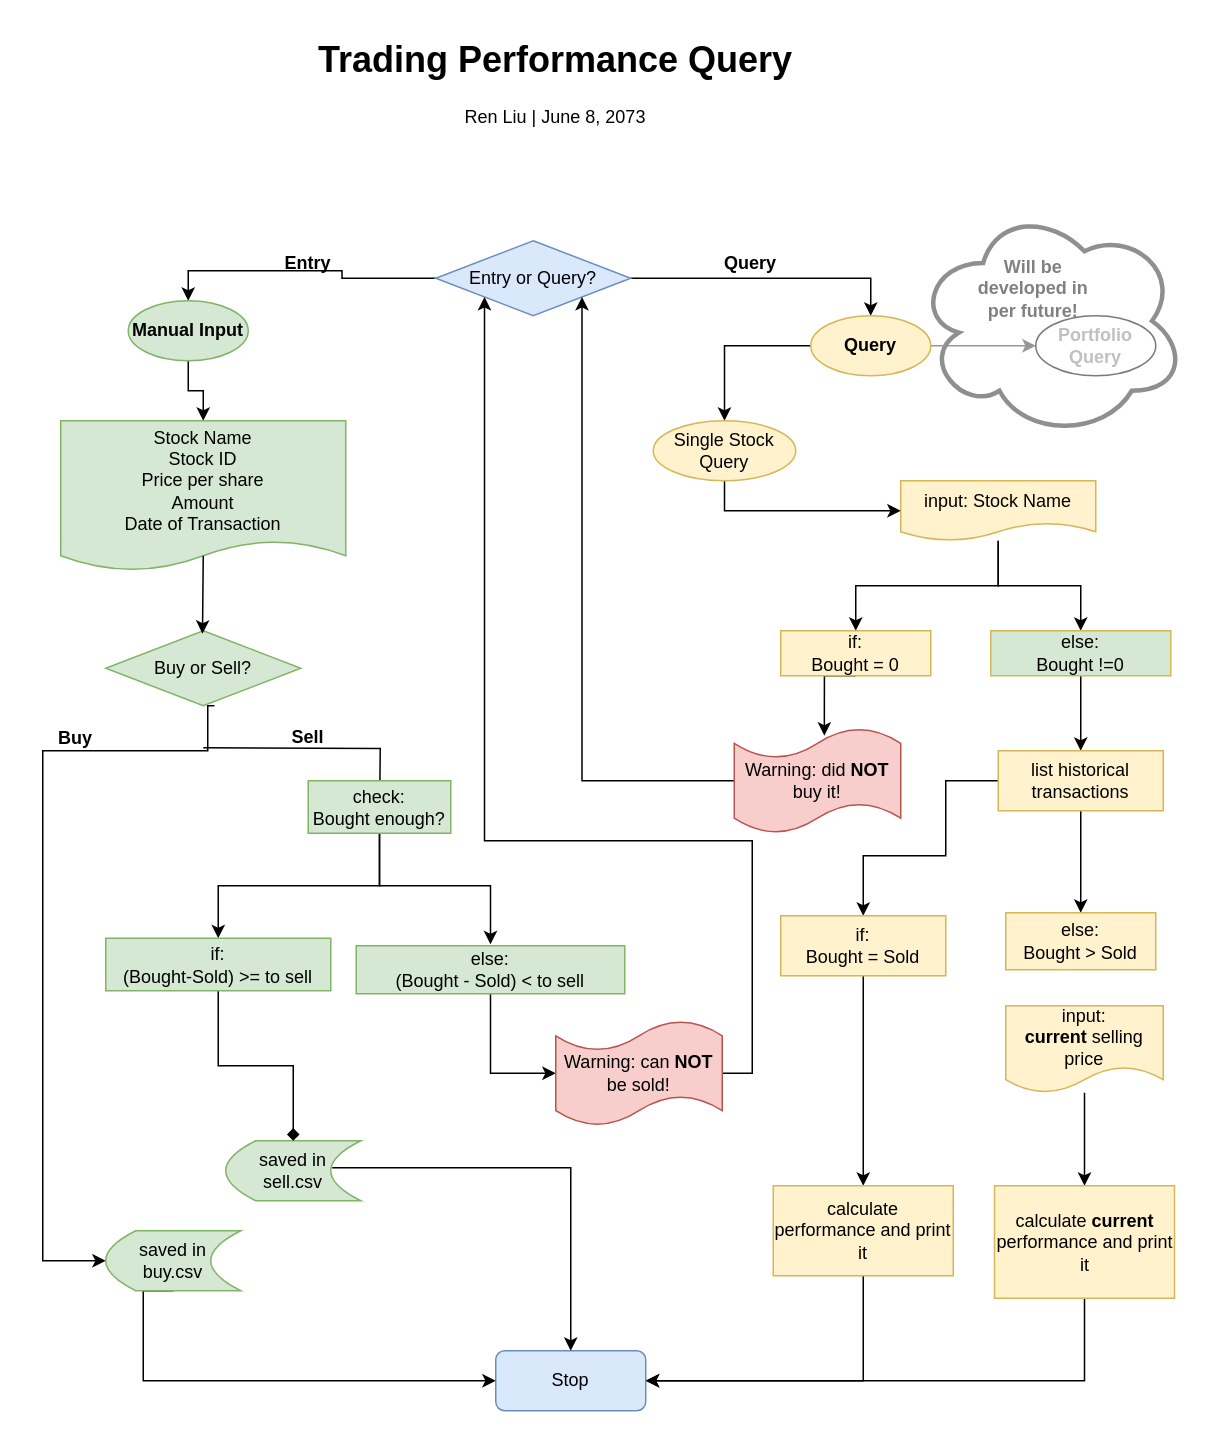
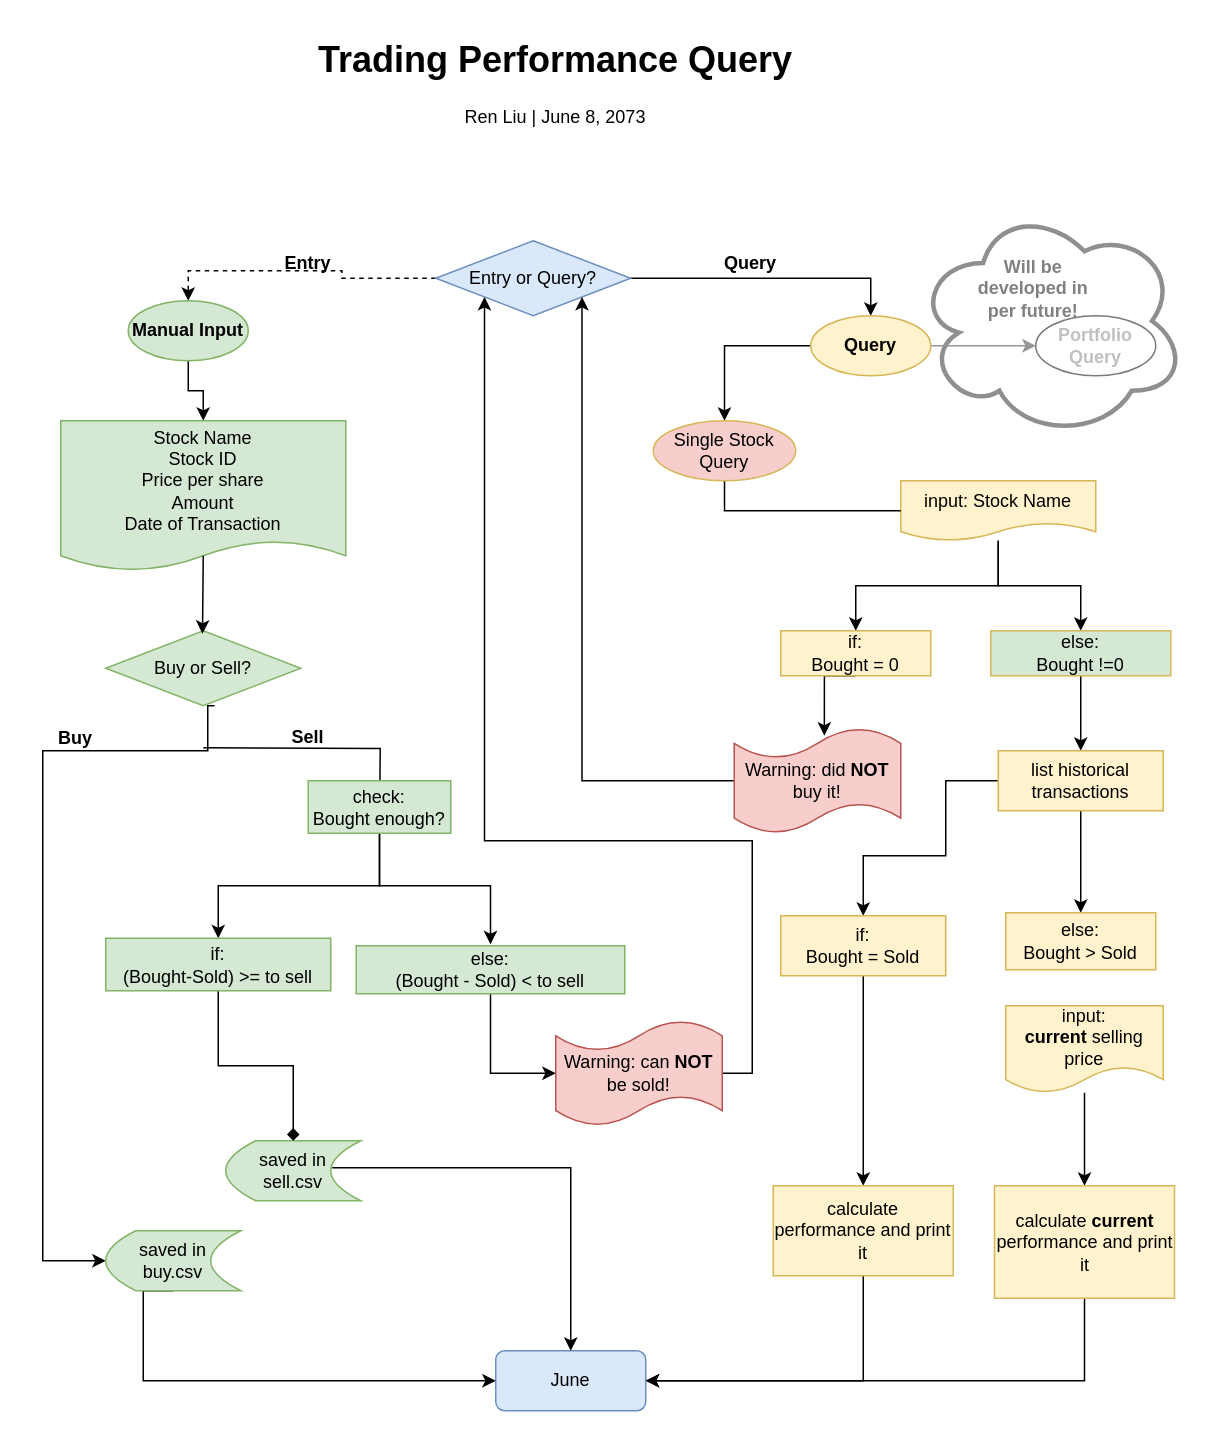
  <mxCell id="0" />
  <mxCell id="1" parent="0" />
  <mxCell id="2" value="" style="ellipse;shape=cloud;whiteSpace=wrap;html=1;align=center;verticalAlign=middle;fontColor=#c0c0c0;strokeColor=#8f8f8f;strokeWidth=3;" vertex="1" parent="1"><mxGeometry x="610" y="136" width="180" height="155" as="geometry" /></mxCell>
  <mxCell id="3" value="&lt;h1&gt;Trading Performance Query&lt;br&gt;&lt;/h1&gt;&lt;p&gt;Ren Liu | June 8, 2073&lt;br&gt;&lt;/p&gt;" style="text;html=1;strokeColor=none;fillColor=none;spacing=5;spacingTop=-20;whiteSpace=wrap;overflow=hidden;rounded=0;align=center;" vertex="1" parent="1"><mxGeometry x="160" y="20" width="420" height="70" as="geometry" /></mxCell>
- <mxCell id="4" value="Stop" style="rounded=1;whiteSpace=wrap;html=1;fillColor=#dae8fc;strokeColor=#6c8ebf;" vertex="1" parent="1"><mxGeometry x="330" y="900" width="100" height="40" as="geometry" /></mxCell>
- <mxCell id="5" style="edgeStyle=orthogonalEdgeStyle;rounded=0;orthogonalLoop=1;jettySize=auto;html=1;exitX=0;exitY=0.5;exitDx=0;exitDy=0;entryX=0.5;entryY=0;entryDx=0;entryDy=0;" edge="1" parent="1" source="7" target="12"><mxGeometry relative="1" as="geometry" /></mxCell>
+ <mxCell id="4" value="June" style="rounded=1;whiteSpace=wrap;html=1;fillColor=#dae8fc;strokeColor=#6c8ebf;" vertex="1" parent="1"><mxGeometry x="330" y="900" width="100" height="40" as="geometry" /></mxCell>
+ <mxCell id="5" style="edgeStyle=orthogonalEdgeStyle;rounded=0;orthogonalLoop=1;jettySize=auto;html=1;exitX=0;exitY=0.5;exitDx=0;exitDy=0;entryX=0.5;entryY=0;entryDx=0;entryDy=0;dashed=1;" edge="1" parent="1" source="7" target="12"><mxGeometry relative="1" as="geometry" /></mxCell>
  <mxCell id="6" style="edgeStyle=orthogonalEdgeStyle;rounded=0;orthogonalLoop=1;jettySize=auto;html=1;exitX=1;exitY=0.5;exitDx=0;exitDy=0;entryX=0.5;entryY=0;entryDx=0;entryDy=0;" edge="1" parent="1" source="7" target="10"><mxGeometry relative="1" as="geometry" /></mxCell>
  <mxCell id="7" value="Entry or Query?" style="rhombus;whiteSpace=wrap;html=1;fillColor=#dae8fc;strokeColor=#6c8ebf;" vertex="1" parent="1"><mxGeometry x="290" y="160" width="130" height="50" as="geometry" /></mxCell>
  <mxCell id="8" value="" style="edgeStyle=orthogonalEdgeStyle;rounded=0;orthogonalLoop=1;jettySize=auto;html=1;strokeColor=#969696;" edge="1" parent="1" source="10" target="38"><mxGeometry relative="1" as="geometry" /></mxCell>
  <mxCell id="9" value="" style="edgeStyle=orthogonalEdgeStyle;rounded=0;orthogonalLoop=1;jettySize=auto;html=1;" edge="1" parent="1" source="10" target="40"><mxGeometry relative="1" as="geometry" /></mxCell>
  <mxCell id="10" value="Query" style="ellipse;whiteSpace=wrap;html=1;fillColor=#fff2cc;strokeColor=#d6b656;fontStyle=1" vertex="1" parent="1"><mxGeometry x="540" y="210" width="80" height="40" as="geometry" /></mxCell>
  <mxCell id="11" style="edgeStyle=orthogonalEdgeStyle;rounded=0;orthogonalLoop=1;jettySize=auto;html=1;exitX=0.5;exitY=1;exitDx=0;exitDy=0;entryX=0.5;entryY=0;entryDx=0;entryDy=0;" edge="1" parent="1" source="12" target="13"><mxGeometry relative="1" as="geometry" /></mxCell>
  <mxCell id="12" value="Manual Input" style="ellipse;whiteSpace=wrap;html=1;fontStyle=1;fillColor=#d5e8d4;strokeColor=#82b366;" vertex="1" parent="1"><mxGeometry x="85" y="200" width="80" height="40" as="geometry" /></mxCell>
  <mxCell id="13" value="&lt;div&gt;Stock Name&lt;/div&gt;&lt;div&gt;Stock ID&lt;/div&gt;&lt;div&gt;Price per share&lt;/div&gt;&lt;div&gt;Amount&lt;/div&gt;&lt;div&gt;Date of Transaction&lt;br&gt;&lt;/div&gt;" style="shape=document;whiteSpace=wrap;html=1;boundedLbl=1;size=0.2;fillColor=#d5e8d4;strokeColor=#82b366;" vertex="1" parent="1"><mxGeometry x="40" y="280" width="190" height="100" as="geometry" /></mxCell>
  <mxCell id="14" style="edgeStyle=orthogonalEdgeStyle;rounded=0;orthogonalLoop=1;jettySize=auto;html=1;exitX=0.5;exitY=1;exitDx=0;exitDy=0;entryX=0;entryY=0.5;entryDx=0;entryDy=0;" edge="1" parent="1" target="18"><mxGeometry relative="1" as="geometry"><mxPoint x="142.5" y="470" as="sourcePoint" /><mxPoint x="20" y="840" as="targetPoint" /><Array as="points"><mxPoint x="138" y="470" /><mxPoint x="138" y="500" /><mxPoint x="28" y="500" /><mxPoint x="28" y="840" /></Array></mxGeometry></mxCell>
  <mxCell id="15" style="edgeStyle=orthogonalEdgeStyle;rounded=0;orthogonalLoop=1;jettySize=auto;html=1;exitX=0.5;exitY=1;exitDx=0;exitDy=0;" edge="1" parent="1"><mxGeometry relative="1" as="geometry"><mxPoint x="135" y="498" as="sourcePoint" /><mxPoint x="252.5" y="548" as="targetPoint" /></mxGeometry></mxCell>
  <mxCell id="16" value="Buy or Sell?" style="rhombus;whiteSpace=wrap;html=1;fillColor=#d5e8d4;strokeColor=#82b366;" vertex="1" parent="1"><mxGeometry x="70" y="420" width="130" height="50" as="geometry" /></mxCell>
  <mxCell id="17" style="edgeStyle=orthogonalEdgeStyle;rounded=0;orthogonalLoop=1;jettySize=auto;html=1;exitX=0.5;exitY=1;exitDx=0;exitDy=0;entryX=0;entryY=0.5;entryDx=0;entryDy=0;" edge="1" parent="1" source="18" target="4"><mxGeometry relative="1" as="geometry"><mxPoint x="290" y="820" as="targetPoint" /><Array as="points"><mxPoint x="95" y="920" /></Array></mxGeometry></mxCell>
  <mxCell id="18" value="&lt;div&gt;saved in &lt;br&gt;&lt;/div&gt;&lt;div&gt;buy.csv&lt;/div&gt;" style="shape=dataStorage;whiteSpace=wrap;html=1;fixedSize=1;fillColor=#d5e8d4;strokeColor=#82b366;" vertex="1" parent="1"><mxGeometry x="70" y="820" width="90" height="40" as="geometry" /></mxCell>
  <mxCell id="19" style="edgeStyle=orthogonalEdgeStyle;rounded=0;orthogonalLoop=1;jettySize=auto;html=1;exitX=0.789;exitY=0.45;exitDx=0;exitDy=0;exitPerimeter=0;entryX=0.5;entryY=0;entryDx=0;entryDy=0;" edge="1" parent="1" source="20" target="4"><mxGeometry relative="1" as="geometry"><mxPoint x="360" y="790" as="targetPoint" /><Array as="points"><mxPoint x="380" y="778" /></Array></mxGeometry></mxCell>
  <mxCell id="20" value="&lt;div&gt;saved in &lt;br&gt;&lt;/div&gt;&lt;div&gt;sell.csv&lt;/div&gt;" style="shape=dataStorage;whiteSpace=wrap;html=1;fixedSize=1;fillColor=#d5e8d4;strokeColor=#82b366;" vertex="1" parent="1"><mxGeometry x="150" y="760" width="90" height="40" as="geometry" /></mxCell>
  <mxCell id="21" style="edgeStyle=orthogonalEdgeStyle;rounded=0;orthogonalLoop=1;jettySize=auto;html=1;exitX=0.5;exitY=1;exitDx=0;exitDy=0;entryX=0.5;entryY=0;entryDx=0;entryDy=0;" edge="1" parent="1" source="23" target="25"><mxGeometry relative="1" as="geometry" /></mxCell>
  <mxCell id="22" style="edgeStyle=orthogonalEdgeStyle;rounded=0;orthogonalLoop=1;jettySize=auto;html=1;exitX=0.5;exitY=1;exitDx=0;exitDy=0;entryX=0.5;entryY=0;entryDx=0;entryDy=0;" edge="1" parent="1"><mxGeometry relative="1" as="geometry"><mxPoint x="252.5" y="554" as="sourcePoint" /><mxPoint x="326.5" y="629" as="targetPoint" /><Array as="points"><mxPoint x="253" y="590" /><mxPoint x="327" y="590" /></Array></mxGeometry></mxCell>
  <mxCell id="23" value="&lt;div&gt;check:&lt;/div&gt;&lt;div&gt;Bought enough?&lt;br&gt;&lt;/div&gt;" style="rounded=0;whiteSpace=wrap;html=1;fillColor=#d5e8d4;strokeColor=#82b366;" vertex="1" parent="1"><mxGeometry x="205" y="520" width="95" height="35" as="geometry" /></mxCell>
  <mxCell id="24" style="edgeStyle=orthogonalEdgeStyle;rounded=0;orthogonalLoop=1;jettySize=auto;html=1;exitX=0.5;exitY=1;exitDx=0;exitDy=0;entryX=0.5;entryY=0;entryDx=0;entryDy=0;endArrow=diamond;" edge="1" parent="1" source="25" target="20"><mxGeometry relative="1" as="geometry" /></mxCell>
  <mxCell id="25" value="&lt;div&gt;if:&lt;/div&gt;&lt;div&gt;(Bought-Sold) &amp;gt;= to sell&lt;/div&gt;" style="rounded=0;whiteSpace=wrap;html=1;fillColor=#d5e8d4;strokeColor=#82b366;" vertex="1" parent="1"><mxGeometry x="70" y="625" width="150" height="35" as="geometry" /></mxCell>
  <mxCell id="26" style="edgeStyle=orthogonalEdgeStyle;rounded=0;orthogonalLoop=1;jettySize=auto;html=1;exitX=0.5;exitY=1;exitDx=0;exitDy=0;entryX=0;entryY=0.5;entryDx=0;entryDy=0;entryPerimeter=0;" edge="1" parent="1" source="27" target="29"><mxGeometry relative="1" as="geometry" /></mxCell>
  <mxCell id="27" value="&lt;div&gt;else:&lt;/div&gt;&lt;div&gt;(Bought - Sold) &amp;lt; to sell&lt;br&gt;&lt;/div&gt;" style="rounded=0;whiteSpace=wrap;html=1;fillColor=#d5e8d4;strokeColor=#82b366;" vertex="1" parent="1"><mxGeometry x="237" y="630" width="179" height="32" as="geometry" /></mxCell>
  <mxCell id="28" style="edgeStyle=orthogonalEdgeStyle;rounded=0;orthogonalLoop=1;jettySize=auto;html=1;exitX=1;exitY=0.5;exitDx=0;exitDy=0;exitPerimeter=0;entryX=0;entryY=1;entryDx=0;entryDy=0;" edge="1" parent="1" source="29" target="7"><mxGeometry relative="1" as="geometry"><Array as="points"><mxPoint x="501" y="715" /><mxPoint x="501" y="560" /><mxPoint x="323" y="560" /></Array></mxGeometry></mxCell>
  <mxCell id="29" value="Warning: can &lt;b&gt;NOT&lt;/b&gt; be sold!" style="shape=tape;whiteSpace=wrap;html=1;size=0.286;fillColor=#f8cecc;strokeColor=#b85450;" vertex="1" parent="1"><mxGeometry x="370" y="680" width="111" height="70" as="geometry" /></mxCell>
  <mxCell id="30" value="&lt;b&gt;Entry&lt;/b&gt;" style="text;html=1;strokeColor=none;fillColor=none;align=center;verticalAlign=middle;whiteSpace=wrap;rounded=0;" vertex="1" parent="1"><mxGeometry x="175" y="160" width="60" height="30" as="geometry" /></mxCell>
  <mxCell id="31" value="&lt;b&gt;Query&lt;/b&gt;" style="text;html=1;strokeColor=none;fillColor=none;align=center;verticalAlign=middle;whiteSpace=wrap;rounded=0;" vertex="1" parent="1"><mxGeometry x="470" y="160" width="60" height="30" as="geometry" /></mxCell>
  <mxCell id="32" value="Buy" style="text;html=1;strokeColor=none;fillColor=none;align=center;verticalAlign=middle;whiteSpace=wrap;rounded=0;fontStyle=1" vertex="1" parent="1"><mxGeometry x="20" y="480" width="60" height="24" as="geometry" /></mxCell>
  <mxCell id="33" value="Sell" style="text;html=1;strokeColor=none;fillColor=none;align=center;verticalAlign=middle;whiteSpace=wrap;rounded=0;fontStyle=1" vertex="1" parent="1"><mxGeometry x="175" y="476" width="60" height="30" as="geometry" /></mxCell>
  <mxCell id="34" value="" style="endArrow=classic;html=1;rounded=0;" edge="1" parent="1"><mxGeometry width="50" height="50" relative="1" as="geometry"><mxPoint x="135" y="370" as="sourcePoint" /><mxPoint x="134.5" y="422" as="targetPoint" /></mxGeometry></mxCell>
  <mxCell id="35" value="" style="edgeStyle=orthogonalEdgeStyle;rounded=0;orthogonalLoop=1;jettySize=auto;html=1;" edge="1" parent="1" source="37" target="42"><mxGeometry relative="1" as="geometry" /></mxCell>
  <mxCell id="36" value="" style="edgeStyle=orthogonalEdgeStyle;rounded=0;orthogonalLoop=1;jettySize=auto;html=1;" edge="1" parent="1" source="37" target="46"><mxGeometry relative="1" as="geometry" /></mxCell>
  <mxCell id="37" value="input: Stock Name" style="shape=document;whiteSpace=wrap;html=1;boundedLbl=1;fillColor=#fff2cc;strokeColor=#d6b656;" vertex="1" parent="1"><mxGeometry x="600" y="320" width="130" height="40" as="geometry" /></mxCell>
  <mxCell id="38" value="Portfolio Query" style="ellipse;whiteSpace=wrap;html=1;fontStyle=1;fontColor=#c0c0c0;labelBackgroundColor=none;strokeColor=#7A7A7A;" vertex="1" parent="1"><mxGeometry x="690" y="210" width="80" height="40" as="geometry" /></mxCell>
- <mxCell id="39" style="edgeStyle=orthogonalEdgeStyle;rounded=0;orthogonalLoop=1;jettySize=auto;html=1;exitX=0.5;exitY=1;exitDx=0;exitDy=0;entryX=0;entryY=0.5;entryDx=0;entryDy=0;" edge="1" parent="1" source="40" target="37"><mxGeometry relative="1" as="geometry" /></mxCell>
- <mxCell id="40" value="&lt;div&gt;Single Stock&lt;/div&gt;&lt;div&gt;Query&lt;/div&gt;" style="ellipse;whiteSpace=wrap;html=1;fillColor=#fff2cc;strokeColor=#d6b656;" vertex="1" parent="1"><mxGeometry x="435" y="280" width="95" height="40" as="geometry" /></mxCell>
+ <mxCell id="39" style="edgeStyle=orthogonalEdgeStyle;rounded=0;orthogonalLoop=1;jettySize=auto;html=1;exitX=0.5;exitY=1;exitDx=0;exitDy=0;entryX=0;entryY=0.5;entryDx=0;entryDy=0;endArrow=none;" edge="1" parent="1" source="40" target="37"><mxGeometry relative="1" as="geometry" /></mxCell>
+ <mxCell id="40" value="&lt;div&gt;Single Stock&lt;/div&gt;&lt;div&gt;Query&lt;/div&gt;" style="ellipse;whiteSpace=wrap;html=1;fillColor=#f8cecc;strokeColor=#d6b656;" vertex="1" parent="1"><mxGeometry x="435" y="280" width="95" height="40" as="geometry" /></mxCell>
  <mxCell id="41" style="edgeStyle=orthogonalEdgeStyle;rounded=0;orthogonalLoop=1;jettySize=auto;html=1;exitX=0.5;exitY=1;exitDx=0;exitDy=0;entryX=0.541;entryY=0.071;entryDx=0;entryDy=0;entryPerimeter=0;" edge="1" parent="1" source="42" target="44"><mxGeometry relative="1" as="geometry"><Array as="points"><mxPoint x="550" y="450" /></Array></mxGeometry></mxCell>
  <mxCell id="42" value="&lt;div&gt;if:&lt;/div&gt;&lt;div&gt;Bought = 0&lt;br&gt;&lt;/div&gt;" style="whiteSpace=wrap;html=1;fillColor=#fff2cc;strokeColor=#d6b656;" vertex="1" parent="1"><mxGeometry x="520" y="420" width="100" height="30" as="geometry" /></mxCell>
  <mxCell id="43" style="edgeStyle=orthogonalEdgeStyle;rounded=0;orthogonalLoop=1;jettySize=auto;html=1;exitX=0;exitY=0.5;exitDx=0;exitDy=0;exitPerimeter=0;entryX=1;entryY=1;entryDx=0;entryDy=0;" edge="1" parent="1" source="44" target="7"><mxGeometry relative="1" as="geometry" /></mxCell>
  <mxCell id="44" value="Warning: did &lt;b&gt;NOT&lt;/b&gt; buy it!" style="shape=tape;whiteSpace=wrap;html=1;size=0.286;fillColor=#f8cecc;strokeColor=#b85450;" vertex="1" parent="1"><mxGeometry x="489" y="485" width="111" height="70" as="geometry" /></mxCell>
  <mxCell id="45" value="" style="edgeStyle=orthogonalEdgeStyle;rounded=0;orthogonalLoop=1;jettySize=auto;html=1;" edge="1" parent="1" source="46" target="49"><mxGeometry relative="1" as="geometry" /></mxCell>
  <mxCell id="46" value="&lt;div&gt;else:&lt;/div&gt;&lt;div&gt;Bought !=0&lt;br&gt;&lt;/div&gt;" style="whiteSpace=wrap;html=1;fillColor=#d5e8d4;strokeColor=#d6b656;" vertex="1" parent="1"><mxGeometry x="660" y="420" width="120" height="30" as="geometry" /></mxCell>
  <mxCell id="47" value="" style="edgeStyle=orthogonalEdgeStyle;rounded=0;orthogonalLoop=1;jettySize=auto;html=1;" edge="1" parent="1" source="49" target="52"><mxGeometry relative="1" as="geometry" /></mxCell>
  <mxCell id="48" style="edgeStyle=orthogonalEdgeStyle;rounded=0;orthogonalLoop=1;jettySize=auto;html=1;exitX=0;exitY=0.5;exitDx=0;exitDy=0;entryX=0.5;entryY=0;entryDx=0;entryDy=0;" edge="1" parent="1" source="49" target="51"><mxGeometry relative="1" as="geometry"><Array as="points"><mxPoint x="630" y="520" /><mxPoint x="630" y="570" /><mxPoint x="575" y="570" /></Array></mxGeometry></mxCell>
  <mxCell id="49" value="list historical transactions" style="whiteSpace=wrap;html=1;fillColor=#fff2cc;strokeColor=#d6b656;" vertex="1" parent="1"><mxGeometry x="665" y="500" width="110" height="40" as="geometry" /></mxCell>
  <mxCell id="50" value="" style="edgeStyle=orthogonalEdgeStyle;rounded=0;orthogonalLoop=1;jettySize=auto;html=1;" edge="1" parent="1" source="51" target="54"><mxGeometry relative="1" as="geometry" /></mxCell>
  <mxCell id="51" value="&lt;div&gt;if:&lt;/div&gt;&lt;div&gt;Bought = Sold&lt;br&gt;&lt;/div&gt;" style="whiteSpace=wrap;html=1;fillColor=#fff2cc;strokeColor=#d6b656;" vertex="1" parent="1"><mxGeometry x="520" y="610" width="110" height="40" as="geometry" /></mxCell>
  <mxCell id="52" value="&lt;div&gt;else:&lt;/div&gt;&lt;div&gt;Bought &amp;gt; Sold&lt;br&gt;&lt;/div&gt;" style="whiteSpace=wrap;html=1;fillColor=#fff2cc;strokeColor=#d6b656;" vertex="1" parent="1"><mxGeometry x="670" y="608" width="100" height="38" as="geometry" /></mxCell>
  <mxCell id="53" style="edgeStyle=orthogonalEdgeStyle;rounded=0;orthogonalLoop=1;jettySize=auto;html=1;exitX=0.5;exitY=1;exitDx=0;exitDy=0;entryX=1;entryY=0.5;entryDx=0;entryDy=0;" edge="1" parent="1" source="54" target="4"><mxGeometry relative="1" as="geometry"><Array as="points"><mxPoint x="575" y="920" /></Array></mxGeometry></mxCell>
  <mxCell id="54" value="calculate performance and print it" style="whiteSpace=wrap;html=1;fillColor=#fff2cc;strokeColor=#d6b656;" vertex="1" parent="1"><mxGeometry x="515" y="790" width="120" height="60" as="geometry" /></mxCell>
  <mxCell id="55" value="" style="edgeStyle=orthogonalEdgeStyle;rounded=0;orthogonalLoop=1;jettySize=auto;html=1;" edge="1" parent="1" source="56" target="58"><mxGeometry relative="1" as="geometry" /></mxCell>
  <mxCell id="56" value="&lt;div&gt;input: &lt;br&gt;&lt;/div&gt;&lt;div&gt;&lt;b&gt;current &lt;/b&gt;selling price&lt;br&gt;&lt;/div&gt;" style="shape=document;whiteSpace=wrap;html=1;boundedLbl=1;fillColor=#fff2cc;strokeColor=#d6b656;" vertex="1" parent="1"><mxGeometry x="670" y="670" width="105" height="58" as="geometry" /></mxCell>
  <mxCell id="57" style="edgeStyle=orthogonalEdgeStyle;rounded=0;orthogonalLoop=1;jettySize=auto;html=1;exitX=0.5;exitY=1;exitDx=0;exitDy=0;" edge="1" parent="1" source="58"><mxGeometry relative="1" as="geometry"><mxPoint x="430" y="920" as="targetPoint" /><Array as="points"><mxPoint x="723" y="920" /></Array></mxGeometry></mxCell>
  <mxCell id="58" value="calculate &lt;b&gt;current&lt;/b&gt; performance and print it" style="whiteSpace=wrap;html=1;fillColor=#fff2cc;strokeColor=#d6b656;" vertex="1" parent="1"><mxGeometry x="662.5" y="790" width="120" height="75" as="geometry" /></mxCell>
  <mxCell id="59" value="Will be developed in per future!" style="text;html=1;strokeColor=none;fillColor=none;align=center;verticalAlign=middle;whiteSpace=wrap;rounded=0;fontStyle=1;fontColor=#818181;" vertex="1" parent="1"><mxGeometry x="640" y="177" width="97" height="30" as="geometry" /></mxCell>
